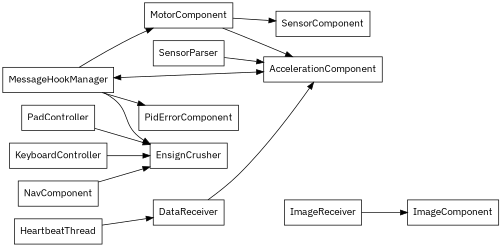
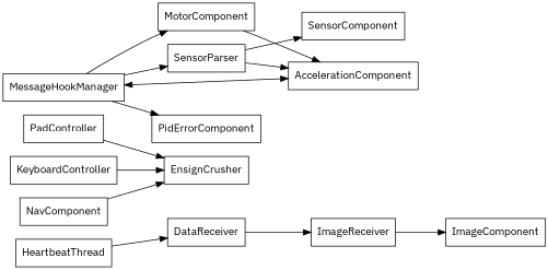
  digraph {
    fontname="IBM Plex Sans"
    rankdir=LR
    node [fontname="IBM Plex Sans" shape=rect]
    edge [fontname="IBM Plex Sans"]
    n1 [label=MessageHookManager]
    n2 [label=SensorParser]
    n3 [label=PidErrorComponent]
    n4 [label=MotorComponent]
    n5 [label=AccelerationComponent]
    n6 [label=DataReceiver]
    n7 [label=ImageReceiver]
    n8 [label=SensorComponent]
    n9 [label=ImageComponent]
    n10 [label=EnsignCrusher]
    n11 [label=PadController]
    n12 [label=KeyboardController]
    n13 [label=HeartbeatThread]
    n14 [label=NavComponent]
-   n1 -> n10
+   n1 -> n2
    n1 -> n3
    n1 -> n4
    n1 -> n5 [dir=both]
    n2 -> n5
-   n4 -> n8
+   n2 -> n8
    n4 -> n5
-   n6 -> n5
+   n6 -> n7
    n7 -> n9
    n11 -> n10
    n12 -> n10
    n13 -> n6
    n14 -> n10
  }
